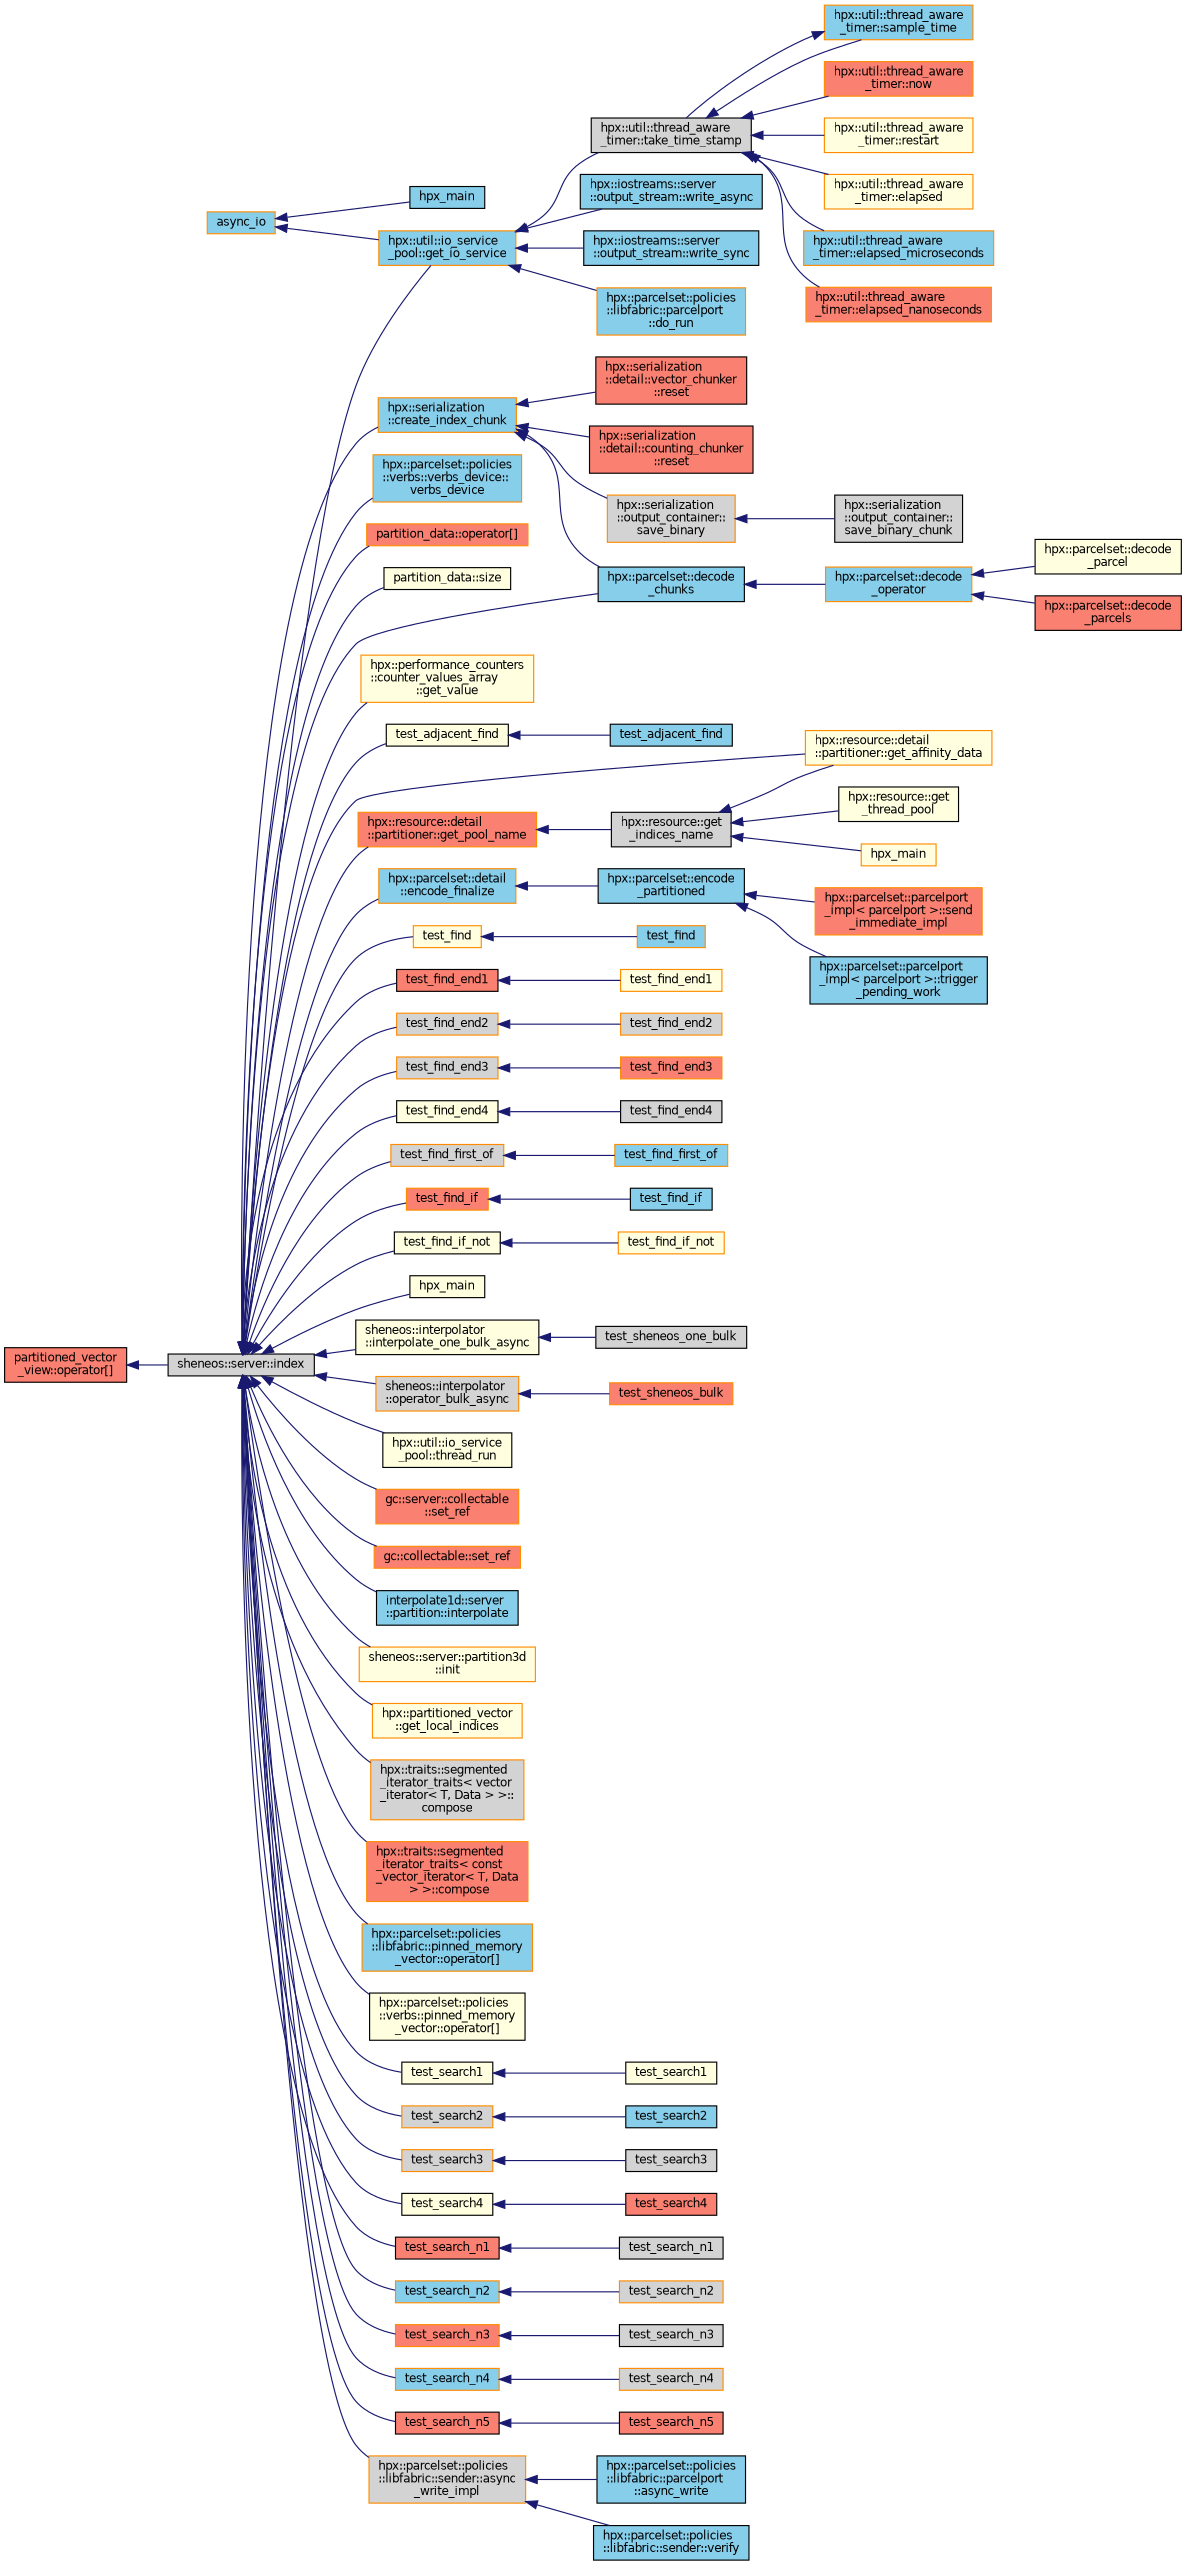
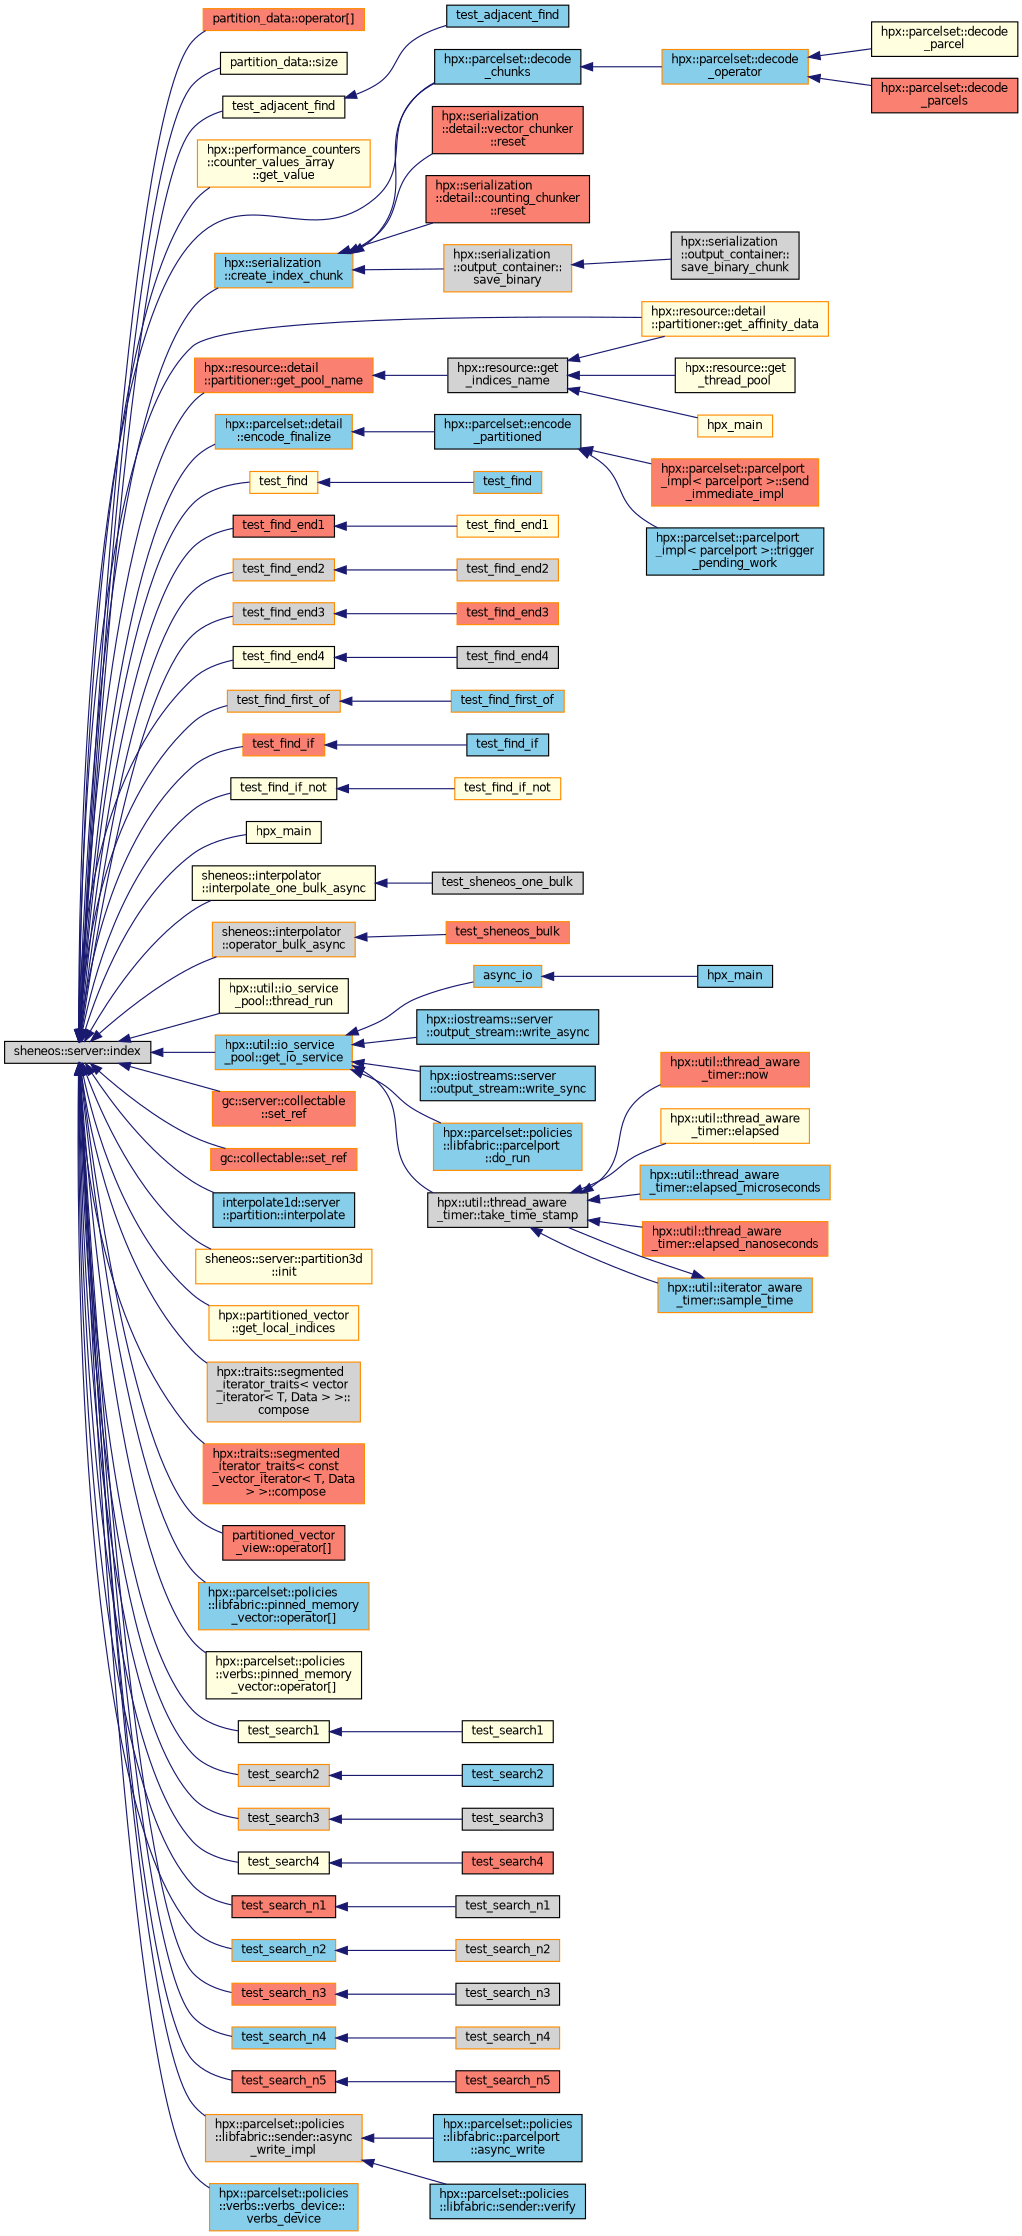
  digraph {
    rankdir=LR
    node [color=darkorange fillcolor=skyblue fontname=Helvetica fontsize=10 shape=record style=filled]
    edge [color=midnightblue dir=back fontname=Helvetica fontsize=10 labelfontname=Helvetica labelfontsize=10 style=solid]
    n1 [color=black fillcolor=lightgrey fontcolor=black height=0.2 label="sheneos::server::index" width=0.4]
    n2 [fillcolor=salmon height=0.2 label="partition_data::operator[]" width=0.4]
    n3 [color=black fillcolor=lightyellow height=0.2 label="partition_data::size" width=0.4]
    n4 [color=black fillcolor=lightyellow height=0.2 label=test_adjacent_find width=0.4]
    n5 [fillcolor=lightyellow height=0.2 label="hpx::performance_counters\l::counter_values_array\l::get_value" width=0.4]
    n6 [color=black height=0.2 label="hpx::parcelset::decode\l_chunks" width=0.4]
    n7 [fillcolor=salmon height=0.2 label="hpx::resource::detail\l::partitioner::get_pool_name" width=0.4]
    n8 [fillcolor=lightyellow height=0.2 label="hpx::resource::detail\l::partitioner::get_affinity_data" width=0.4]
    n9 [height=0.2 label="hpx::parcelset::detail\l::encode_finalize" width=0.4]
    n10 [fillcolor=lightyellow height=0.2 label=test_find width=0.4]
    n11 [color=black fillcolor=salmon height=0.2 label=test_find_end1 width=0.4]
    n12 [fillcolor=lightgrey height=0.2 label=test_find_end2 width=0.4]
    n13 [fillcolor=lightgrey height=0.2 label=test_find_end3 width=0.4]
    n14 [color=black fillcolor=lightyellow height=0.2 label=test_find_end4 width=0.4]
    n15 [fillcolor=lightgrey height=0.2 label=test_find_first_of width=0.4]
    n16 [fillcolor=salmon height=0.2 label=test_find_if width=0.4]
    n17 [color=black fillcolor=lightyellow height=0.2 label=test_find_if_not width=0.4]
    n18 [color=black fillcolor=lightyellow height=0.2 label=hpx_main width=0.4]
    n19 [color=black fillcolor=lightyellow height=0.2 label="sheneos::interpolator\l::interpolate_one_bulk_async" width=0.4]
    n20 [fillcolor=lightgrey height=0.2 label="sheneos::interpolator\l::operator_bulk_async" width=0.4]
    n21 [color=black fillcolor=lightyellow height=0.2 label="hpx::util::io_service\l_pool::thread_run" width=0.4]
    n22 [height=0.2 label="hpx::util::io_service\l_pool::get_io_service" width=0.4]
    n23 [fillcolor=salmon height=0.2 label="gc::server::collectable\l::set_ref" width=0.4]
    n24 [fillcolor=salmon height=0.2 label="gc::collectable::set_ref" width=0.4]
    n25 [color=black height=0.2 label="interpolate1d::server\l::partition::interpolate" width=0.4]
    n26 [fillcolor=lightyellow height=0.2 label="sheneos::server::partition3d\l::init" width=0.4]
    n27 [fillcolor=lightyellow height=0.2 label="hpx::partitioned_vector\l::get_local_indices" width=0.4]
    n28 [fillcolor=lightgrey height=0.2 label="hpx::traits::segmented\l_iterator_traits\< vector\l_iterator\< T, Data \> \>::\lcompose" width=0.4]
    n29 [fillcolor=salmon height=0.2 label="hpx::traits::segmented\l_iterator_traits\< const\l_vector_iterator\< T, Data\l \> \>::compose" width=0.4]
    n30 [color=black fillcolor=salmon height=0.2 label="partitioned_vector\l_view::operator[]" width=0.4]
    n31 [height=0.2 label="hpx::parcelset::policies\l::libfabric::pinned_memory\l_vector::operator[]" width=0.4]
    n32 [color=black fillcolor=lightyellow height=0.2 label="hpx::parcelset::policies\l::verbs::pinned_memory\l_vector::operator[]" width=0.4]
    n33 [color=black fillcolor=lightyellow height=0.2 label=test_search1 width=0.4]
    n34 [fillcolor=lightgrey height=0.2 label=test_search2 width=0.4]
    n35 [fillcolor=lightgrey height=0.2 label=test_search3 width=0.4]
    n36 [color=black fillcolor=lightyellow height=0.2 label=test_search4 width=0.4]
    n37 [color=black fillcolor=salmon height=0.2 label=test_search_n1 width=0.4]
    n38 [height=0.2 label=test_search_n2 width=0.4]
    n39 [fillcolor=salmon height=0.2 label=test_search_n3 width=0.4]
    n40 [height=0.2 label=test_search_n4 width=0.4]
    n41 [color=black fillcolor=salmon height=0.2 label=test_search_n5 width=0.4]
    n42 [fillcolor=lightgrey height=0.2 label="hpx::parcelset::policies\l::libfabric::sender::async\l_write_impl" width=0.4]
    n43 [height=0.2 label="hpx::serialization\l::create_index_chunk" width=0.4]
    n44 [height=0.2 label="hpx::parcelset::policies\l::verbs::verbs_device::\lverbs_device" width=0.4]
    n45 [color=black height=0.2 label=test_adjacent_find width=0.4]
    n46 [height=0.2 label="hpx::parcelset::decode\l_operator" width=0.4]
    n47 [color=black fillcolor=lightgrey height=0.2 label="hpx::resource::get\l_indices_name" width=0.4]
    n48 [color=black height=0.2 label="hpx::parcelset::encode\l_partitioned" width=0.4]
    n49 [height=0.2 label=test_find width=0.4]
    n50 [fillcolor=lightyellow height=0.2 label=test_find_end1 width=0.4]
    n51 [fillcolor=lightgrey height=0.2 label=test_find_end2 width=0.4]
    n52 [fillcolor=salmon height=0.2 label=test_find_end3 width=0.4]
    n53 [color=black fillcolor=lightgrey height=0.2 label=test_find_end4 width=0.4]
    n54 [height=0.2 label=test_find_first_of width=0.4]
    n55 [color=black height=0.2 label=test_find_if width=0.4]
    n56 [fillcolor=lightyellow height=0.2 label=test_find_if_not width=0.4]
    n57 [color=black fillcolor=lightgrey height=0.2 label=test_sheneos_one_bulk width=0.4]
    n58 [fillcolor=salmon height=0.2 label=test_sheneos_bulk width=0.4]
    n59 [height=0.2 label=async_io width=0.4]
    n60 [color=black height=0.2 label="hpx::iostreams::server\l::output_stream::write_async" width=0.4]
    n61 [color=black height=0.2 label="hpx::iostreams::server\l::output_stream::write_sync" width=0.4]
    n62 [height=0.2 label="hpx::parcelset::policies\l::libfabric::parcelport\l::do_run" width=0.4]
    n63 [color=black fillcolor=lightgrey height=0.2 label="hpx::util::thread_aware\l_timer::take_time_stamp" width=0.4]
    n64 [color=black fillcolor=lightyellow height=0.2 label=test_search1 width=0.4]
    n65 [color=black height=0.2 label=test_search2 width=0.4]
    n66 [color=black fillcolor=lightgrey height=0.2 label=test_search3 width=0.4]
    n67 [color=black fillcolor=salmon height=0.2 label=test_search4 width=0.4]
    n68 [color=black fillcolor=lightgrey height=0.2 label=test_search_n1 width=0.4]
    n69 [fillcolor=lightgrey height=0.2 label=test_search_n2 width=0.4]
    n70 [color=black fillcolor=lightgrey height=0.2 label=test_search_n3 width=0.4]
    n71 [fillcolor=lightgrey height=0.2 label=test_search_n4 width=0.4]
    n72 [color=black fillcolor=salmon height=0.2 label=test_search_n5 width=0.4]
    n73 [color=black height=0.2 label="hpx::parcelset::policies\l::libfabric::parcelport\l::async_write" width=0.4]
    n74 [color=black height=0.2 label="hpx::parcelset::policies\l::libfabric::sender::verify" width=0.4]
    n75 [color=black fillcolor=salmon height=0.2 label="hpx::serialization\l::detail::vector_chunker\l::reset" width=0.4]
    n76 [color=black fillcolor=salmon height=0.2 label="hpx::serialization\l::detail::counting_chunker\l::reset" width=0.4]
    n77 [fillcolor=lightgrey height=0.2 label="hpx::serialization\l::output_container::\lsave_binary" width=0.4]
    n78 [color=black fillcolor=lightyellow height=0.2 label="hpx::parcelset::decode\l_parcel" width=0.4]
    n79 [color=black fillcolor=salmon height=0.2 label="hpx::parcelset::decode\l_parcels" width=0.4]
    n80 [color=black fillcolor=lightyellow height=0.2 label="hpx::resource::get\l_thread_pool" width=0.4]
    n81 [fillcolor=lightyellow height=0.2 label=hpx_main width=0.4]
    n82 [fillcolor=salmon height=0.2 label="hpx::parcelset::parcelport\l_impl\< parcelport \>::send\l_immediate_impl" width=0.4]
    n83 [color=black height=0.2 label="hpx::parcelset::parcelport\l_impl\< parcelport \>::trigger\l_pending_work" width=0.4]
    n84 [color=black height=0.2 label=hpx_main width=0.4]
    n85 [fillcolor=salmon height=0.2 label="hpx::util::thread_aware\l_timer::now" width=0.4]
-   n86 [fillcolor=lightyellow height=0.2 label="hpx::util::thread_aware\l_timer::restart" width=0.4]
    n87 [fillcolor=lightyellow height=0.2 label="hpx::util::thread_aware\l_timer::elapsed" width=0.4]
    n88 [height=0.2 label="hpx::util::thread_aware\l_timer::elapsed_microseconds" width=0.4]
    n89 [fillcolor=salmon height=0.2 label="hpx::util::thread_aware\l_timer::elapsed_nanoseconds" width=0.4]
-   n90 [height=0.2 label="hpx::util::thread_aware\l_timer::sample_time" width=0.4]
+   n90 [height=0.2 label="hpx::util::iterator_aware\l_timer::sample_time" width=0.4]
    n91 [color=black fillcolor=lightgrey height=0.2 label="hpx::serialization\l::output_container::\lsave_binary_chunk" width=0.4]
    n1 -> n2
    n1 -> n3
    n1 -> n4
    n1 -> n5
    n1 -> n6
    n1 -> n7
    n1 -> n8
    n1 -> n9
    n1 -> n10
    n1 -> n11
    n1 -> n12
    n1 -> n13
    n1 -> n14
    n1 -> n15
    n1 -> n16
    n1 -> n17
    n1 -> n18
    n1 -> n19
    n1 -> n20
    n1 -> n21
    n1 -> n22
    n1 -> n23
    n1 -> n24
    n1 -> n25
    n1 -> n26
    n1 -> n27
    n1 -> n28
    n1 -> n29
-   n30 -> n1
+   n1 -> n30
    n1 -> n31
    n1 -> n32
    n1 -> n33
    n1 -> n34
    n1 -> n35
    n1 -> n36
    n1 -> n37
    n1 -> n38
    n1 -> n39
    n1 -> n40
    n1 -> n41
    n1 -> n42
    n1 -> n43
    n1 -> n44
    n4 -> n45
    n6 -> n46
    n7 -> n47
    n9 -> n48
    n10 -> n49
    n11 -> n50
    n12 -> n51
    n13 -> n52
    n14 -> n53
    n15 -> n54
    n16 -> n55
    n17 -> n56
    n19 -> n57
    n20 -> n58
-   n59 -> n22
+   n22 -> n59
    n22 -> n60
    n22 -> n61
    n22 -> n62
    n22 -> n63
    n33 -> n64
    n34 -> n65
    n35 -> n66
    n36 -> n67
    n37 -> n68
    n38 -> n69
    n39 -> n70
    n40 -> n71
    n41 -> n72
    n42 -> n73
    n42 -> n74
    n43 -> n6
    n43 -> n75
    n43 -> n76
    n43 -> n77
    n46 -> n78
    n46 -> n79
    n47 -> n8
    n47 -> n80
    n47 -> n81
    n48 -> n82
    n48 -> n83
    n59 -> n84
    n63 -> n85
-   n63 -> n86
    n63 -> n87
    n63 -> n88
    n63 -> n89
    n63 -> n90
    n77 -> n91
    n90 -> n63
  }
